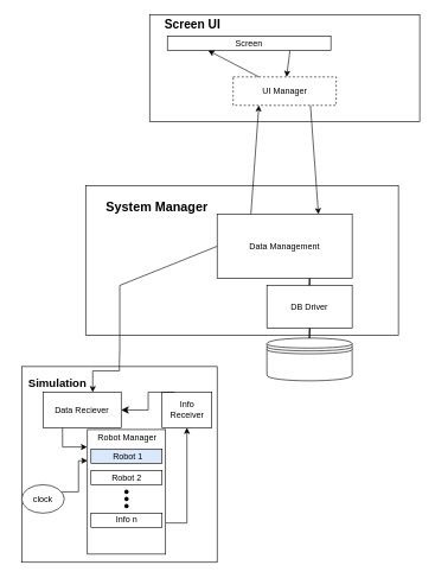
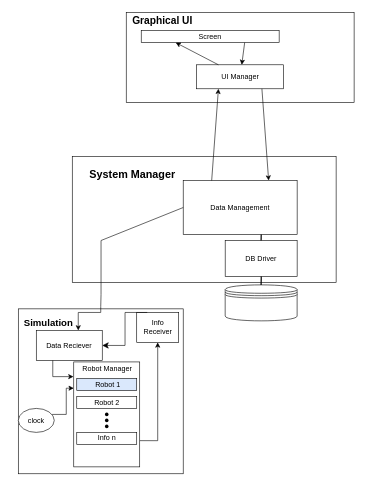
  <mxCell id="0" />
  <mxCell id="1" parent="0" />
  <mxCell id="2" value="" style="rounded=0;whiteSpace=wrap;html=1;" parent="1" vertex="1"><mxGeometry x="210" y="20" width="380" height="150" as="geometry" /></mxCell>
  <mxCell id="3" value="" style="whiteSpace=wrap;html=1;aspect=fixed;" parent="1" vertex="1"><mxGeometry x="30" y="514" width="275" height="275" as="geometry" /></mxCell>
  <mxCell id="4" value="" style="rounded=0;whiteSpace=wrap;html=1;" parent="1" vertex="1"><mxGeometry x="120" y="260" width="440" height="210" as="geometry" /></mxCell>
  <mxCell id="5" value="" style="line;strokeWidth=2;html=1;rotation=-89;" parent="1" vertex="1"><mxGeometry x="425" y="390" width="20" height="10" as="geometry" /></mxCell>
  <mxCell id="6" value="" style="line;strokeWidth=2;html=1;rotation=-89;" parent="1" vertex="1"><mxGeometry x="425" y="464" width="20" height="10" as="geometry" /></mxCell>
  <mxCell id="7" value="Data Management" style="rounded=0;whiteSpace=wrap;html=1;" parent="1" vertex="1"><mxGeometry x="305" y="300" width="190" height="90" as="geometry" /></mxCell>
  <mxCell id="8" value="DB Driver" style="rounded=0;whiteSpace=wrap;html=1;" parent="1" vertex="1"><mxGeometry x="375" y="400" width="120" height="60" as="geometry" /></mxCell>
  <mxCell id="9" value="" style="shape=datastore;whiteSpace=wrap;html=1;" parent="1" vertex="1"><mxGeometry x="375" y="474" width="120" height="60" as="geometry" /></mxCell>
  <mxCell id="10" style="edgeStyle=orthogonalEdgeStyle;rounded=0;orthogonalLoop=1;jettySize=auto;html=1;exitX=0.5;exitY=0;exitDx=0;exitDy=0;" parent="1" edge="1"><mxGeometry relative="1" as="geometry"><mxPoint x="167.5" y="510" as="sourcePoint" /><mxPoint x="130" y="550" as="targetPoint" /><Array as="points"><mxPoint x="168" y="520" /><mxPoint x="130" y="520" /></Array></mxGeometry></mxCell>
  <mxCell id="11" style="edgeStyle=orthogonalEdgeStyle;rounded=0;orthogonalLoop=1;jettySize=auto;html=1;exitX=1;exitY=0.25;exitDx=0;exitDy=0;entryX=0;entryY=0.25;entryDx=0;entryDy=0;" parent="1" source="12" target="16" edge="1"><mxGeometry relative="1" as="geometry"><Array as="points"><mxPoint x="110" y="690" /><mxPoint x="110" y="646" /></Array></mxGeometry></mxCell>
  <mxCell id="12" value="clock" style="ellipse;whiteSpace=wrap;html=1;" parent="1" vertex="1"><mxGeometry x="30" y="680" width="60" height="40" as="geometry" /></mxCell>
  <mxCell id="13" value="Data Reciever" style="rounded=0;whiteSpace=wrap;html=1;" parent="1" vertex="1"><mxGeometry x="60" y="550" width="110" height="50" as="geometry" /></mxCell>
- <mxCell id="14" value="Info Receiver" style="rounded=0;whiteSpace=wrap;html=1;" parent="1" vertex="1"><mxGeometry x="227.5" y="550" width="70" height="50" as="geometry" /></mxCell>
+ <mxCell id="14" value="Info Receiver" style="rounded=0;whiteSpace=wrap;html=1;" parent="1" vertex="1"><mxGeometry x="227.5" y="520" width="70" height="50" as="geometry" /></mxCell>
  <mxCell id="15" style="edgeStyle=orthogonalEdgeStyle;rounded=0;orthogonalLoop=1;jettySize=auto;html=1;exitX=1;exitY=0.75;exitDx=0;exitDy=0;" parent="1" source="16" target="14" edge="1"><mxGeometry relative="1" as="geometry" /></mxCell>
  <mxCell id="16" value="" style="rounded=0;whiteSpace=wrap;html=1;" parent="1" vertex="1"><mxGeometry x="122.5" y="602.5" width="110" height="175" as="geometry" /></mxCell>
  <mxCell id="17" value="&amp;nbsp;Robot 1" style="rounded=0;whiteSpace=wrap;html=1;fillColor=#dae8fc;" parent="1" vertex="1"><mxGeometry x="127.5" y="630" width="100" height="20" as="geometry" /></mxCell>
  <mxCell id="18" value="Robot 2" style="rounded=0;whiteSpace=wrap;html=1;" parent="1" vertex="1"><mxGeometry x="127.5" y="660" width="100" height="20" as="geometry" /></mxCell>
  <mxCell id="19" value="Info n" style="rounded=0;whiteSpace=wrap;html=1;" parent="1" vertex="1"><mxGeometry x="127.5" y="720" width="100" height="20" as="geometry" /></mxCell>
  <mxCell id="20" value="" style="endArrow=none;html=1;rounded=0;entryX=0;entryY=0.5;entryDx=0;entryDy=0;exitX=0.5;exitY=0;exitDx=0;exitDy=0;" parent="1" target="7" edge="1"><mxGeometry width="50" height="50" relative="1" as="geometry"><mxPoint x="167.5" y="510" as="sourcePoint" /><mxPoint x="310" y="460" as="targetPoint" /><Array as="points"><mxPoint x="168" y="490" /><mxPoint x="168" y="470" /><mxPoint x="168" y="400" /></Array></mxGeometry></mxCell>
  <mxCell id="21" value="Simulation" style="text;strokeColor=none;fillColor=none;html=1;fontSize=16;fontStyle=1;verticalAlign=middle;align=center;" parent="1" vertex="1"><mxGeometry x="20" y="524" width="120" height="26" as="geometry" /></mxCell>
  <mxCell id="22" value="System Manager" style="text;strokeColor=none;fillColor=none;html=1;fontSize=18;fontStyle=1;verticalAlign=middle;align=center;" parent="1" vertex="1"><mxGeometry x="170" y="270" width="100" height="40" as="geometry" /></mxCell>
  <mxCell id="23" value="Screen" style="rounded=0;whiteSpace=wrap;html=1;" parent="1" vertex="1"><mxGeometry x="235" y="50" width="230" height="20" as="geometry" /></mxCell>
- <mxCell id="24" value="UI Manager" style="rounded=0;whiteSpace=wrap;html=1;dashed=1;" parent="1" vertex="1"><mxGeometry x="327.5" y="107" width="145" height="40" as="geometry" /></mxCell>
- <mxCell id="25" value="Screen UI" style="text;strokeColor=none;fillColor=none;html=1;fontSize=17;fontStyle=1;verticalAlign=middle;align=center;" parent="1" vertex="1"><mxGeometry x="220" y="28" width="100" height="12" as="geometry" /></mxCell>
+ <mxCell id="24" value="UI Manager" style="rounded=0;whiteSpace=wrap;html=1;" parent="1" vertex="1"><mxGeometry x="327.5" y="107" width="145" height="40" as="geometry" /></mxCell>
+ <mxCell id="25" value="Graphical UI" style="text;strokeColor=none;fillColor=none;html=1;fontSize=17;fontStyle=1;verticalAlign=middle;align=center;" parent="1" vertex="1"><mxGeometry x="220" y="28" width="100" height="12" as="geometry" /></mxCell>
  <mxCell id="26" value="" style="shape=waypoint;sketch=0;fillStyle=solid;size=6;pointerEvents=1;points=[];fillColor=none;resizable=0;rotatable=0;perimeter=centerPerimeter;snapToPoint=1;" parent="1" vertex="1"><mxGeometry x="167.5" y="680" width="20" height="20" as="geometry" /></mxCell>
  <mxCell id="27" value="" style="shape=waypoint;sketch=0;fillStyle=solid;size=6;pointerEvents=1;points=[];fillColor=none;resizable=0;rotatable=0;perimeter=centerPerimeter;snapToPoint=1;" parent="1" vertex="1"><mxGeometry x="167.5" y="690" width="20" height="20" as="geometry" /></mxCell>
  <mxCell id="28" value="" style="shape=waypoint;sketch=0;fillStyle=solid;size=6;pointerEvents=1;points=[];fillColor=none;resizable=0;rotatable=0;perimeter=centerPerimeter;snapToPoint=1;" parent="1" vertex="1"><mxGeometry x="167.5" y="700" width="20" height="20" as="geometry" /></mxCell>
  <mxCell id="29" value="" style="edgeStyle=elbowEdgeStyle;elbow=horizontal;endArrow=classic;html=1;curved=0;rounded=0;endSize=8;startSize=8;exitX=0.25;exitY=0;exitDx=0;exitDy=0;" parent="1" source="14" target="13" edge="1"><mxGeometry width="50" height="50" relative="1" as="geometry"><mxPoint x="290" y="510" as="sourcePoint" /><mxPoint x="340" y="460" as="targetPoint" /></mxGeometry></mxCell>
  <mxCell id="30" value="&lt;span style=&quot;font-weight: normal;&quot;&gt;&lt;font style=&quot;font-size: 12px;&quot;&gt;Robot Manager&lt;/font&gt;&lt;/span&gt;" style="text;strokeColor=none;fillColor=none;html=1;fontSize=24;fontStyle=1;verticalAlign=middle;align=center;" parent="1" vertex="1"><mxGeometry x="127.5" y="590" width="100" height="40" as="geometry" /></mxCell>
  <mxCell id="31" style="edgeStyle=orthogonalEdgeStyle;rounded=0;orthogonalLoop=1;jettySize=auto;html=1;exitX=0.25;exitY=1;exitDx=0;exitDy=0;entryX=-0.005;entryY=0.14;entryDx=0;entryDy=0;entryPerimeter=0;" parent="1" source="13" target="16" edge="1"><mxGeometry relative="1" as="geometry" /></mxCell>
  <mxCell id="32" value="" style="endArrow=classic;html=1;rounded=0;exitX=0.75;exitY=1;exitDx=0;exitDy=0;entryX=0.75;entryY=0;entryDx=0;entryDy=0;" edge="1" parent="1" source="24" target="7"><mxGeometry width="50" height="50" relative="1" as="geometry"><mxPoint x="298" y="199" as="sourcePoint" /><mxPoint x="360" y="206" as="targetPoint" /></mxGeometry></mxCell>
  <mxCell id="33" value="" style="endArrow=classic;html=1;rounded=0;exitX=0.75;exitY=1;exitDx=0;exitDy=0;" edge="1" parent="1" source="23" target="24"><mxGeometry width="50" height="50" relative="1" as="geometry"><mxPoint x="374" y="157" as="sourcePoint" /><mxPoint x="363" y="310" as="targetPoint" /></mxGeometry></mxCell>
  <mxCell id="34" value="" style="endArrow=classic;html=1;rounded=0;exitX=0.25;exitY=0;exitDx=0;exitDy=0;entryX=0.25;entryY=1;entryDx=0;entryDy=0;" edge="1" parent="1" source="7" target="24"><mxGeometry width="50" height="50" relative="1" as="geometry"><mxPoint x="325" y="338" as="sourcePoint" /><mxPoint x="313" y="185" as="targetPoint" /></mxGeometry></mxCell>
  <mxCell id="35" value="" style="endArrow=classic;html=1;rounded=0;exitX=0.25;exitY=0;exitDx=0;exitDy=0;entryX=0.25;entryY=1;entryDx=0;entryDy=0;" edge="1" parent="1" source="24" target="23"><mxGeometry width="50" height="50" relative="1" as="geometry"><mxPoint x="298" y="248" as="sourcePoint" /><mxPoint x="348" y="198" as="targetPoint" /></mxGeometry></mxCell>
